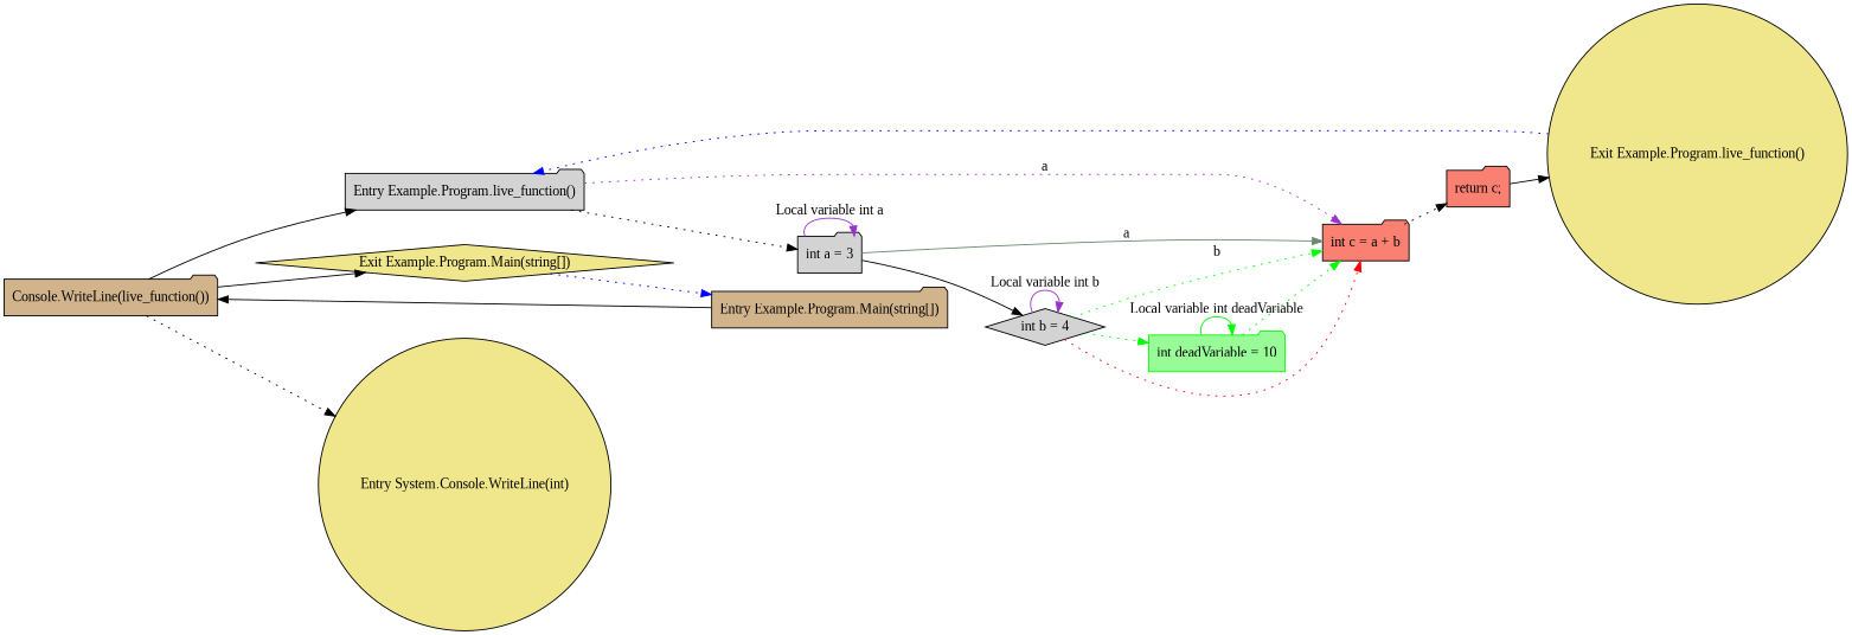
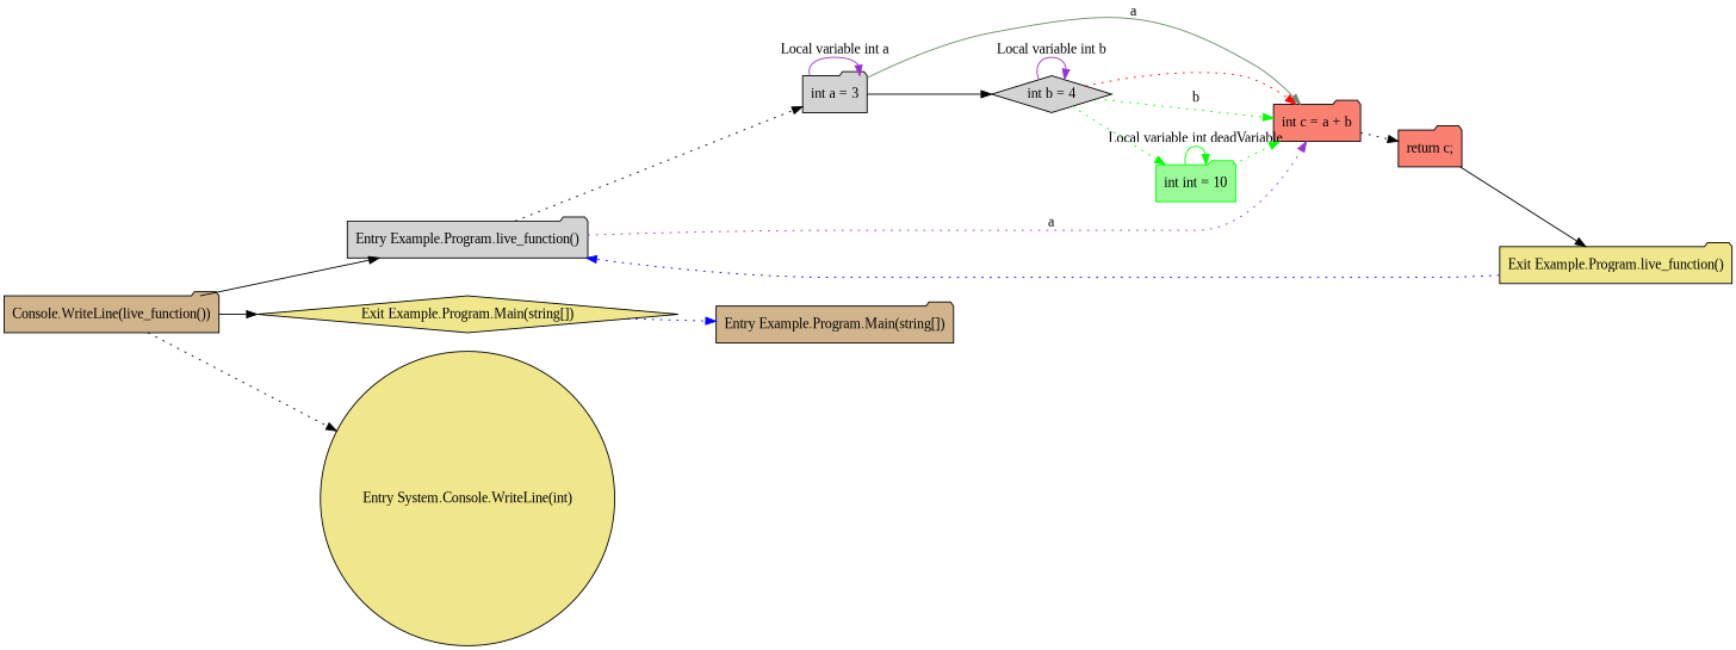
  digraph {
    fontname="Liberation Serif"
    rankdir=LR
    node [cluster="Example.Program.live_function()" fillcolor=lightgrey fontname="Liberation Serif" shape=folder span="6-6" style=filled]
    edge [fontname="Liberation Serif" style=dotted]
    n1 [label="Entry Example.Program.live_function()"]
    n2 [label="int a = 3" span="8-8"]
    n3 [fillcolor=salmon label="int c = a + b" span="10-10"]
    n4 [label="int b = 4" shape=diamond span="9-9"]
    n5 [fillcolor=salmon label="return c;" span="11-11"]
-   n6 [color=green fillcolor=palegreen label="int deadVariable = 10" span="10-10"]
-   n7 [fillcolor=khaki label="Exit Example.Program.live_function()" shape=circle]
+   n6 [color=green fillcolor=palegreen label="int int = 10" span="10-10"]
+   n7 [fillcolor=khaki label="Exit Example.Program.live_function()"]
    n8 [cluster="Example.Program.Main(string[])" fillcolor=tan label="Entry Example.Program.Main(string[])" span="13-13"]
    n9 [cluster="Example.Program.Main(string[])" fillcolor=tan label="Console.WriteLine(live_function())" span="15-15"]
    n10 [cluster="Example.Program.Main(string[])" fillcolor=khaki label="Exit Example.Program.Main(string[])" shape=diamond span="13-13"]
    n11 [cluster="System.Console.WriteLine(int)" fillcolor=khaki label="Entry System.Console.WriteLine(int)" shape=circle span="0-0"]
    n1 -> n2
    n1 -> n3 [color=darkorchid label=a]
    n2 -> n2 [color=darkorchid label="Local variable int a" style=solid]
    n2 -> n3 [color=darkseagreen4 label=a style=solid]
    n2 -> n4 [style=solid]
    n3 -> n5
    n4 -> n3 [color=red]
    n4 -> n3 [color=green label=b]
    n4 -> n4 [color=darkorchid label="Local variable int b" style=solid]
    n4 -> n6 [color=green]
    n5 -> n7 [style=solid]
    n6 -> n3 [color=green]
    n6 -> n6 [color=green label="Local variable int deadVariable" style=solid]
    n7 -> n1 [color=blue]
-   n8 -> n9 [style=solid]
    n9 -> n1 [style=solid]
    n9 -> n10 [style=solid]
    n9 -> n11
    n10 -> n8 [color=blue]
  }
